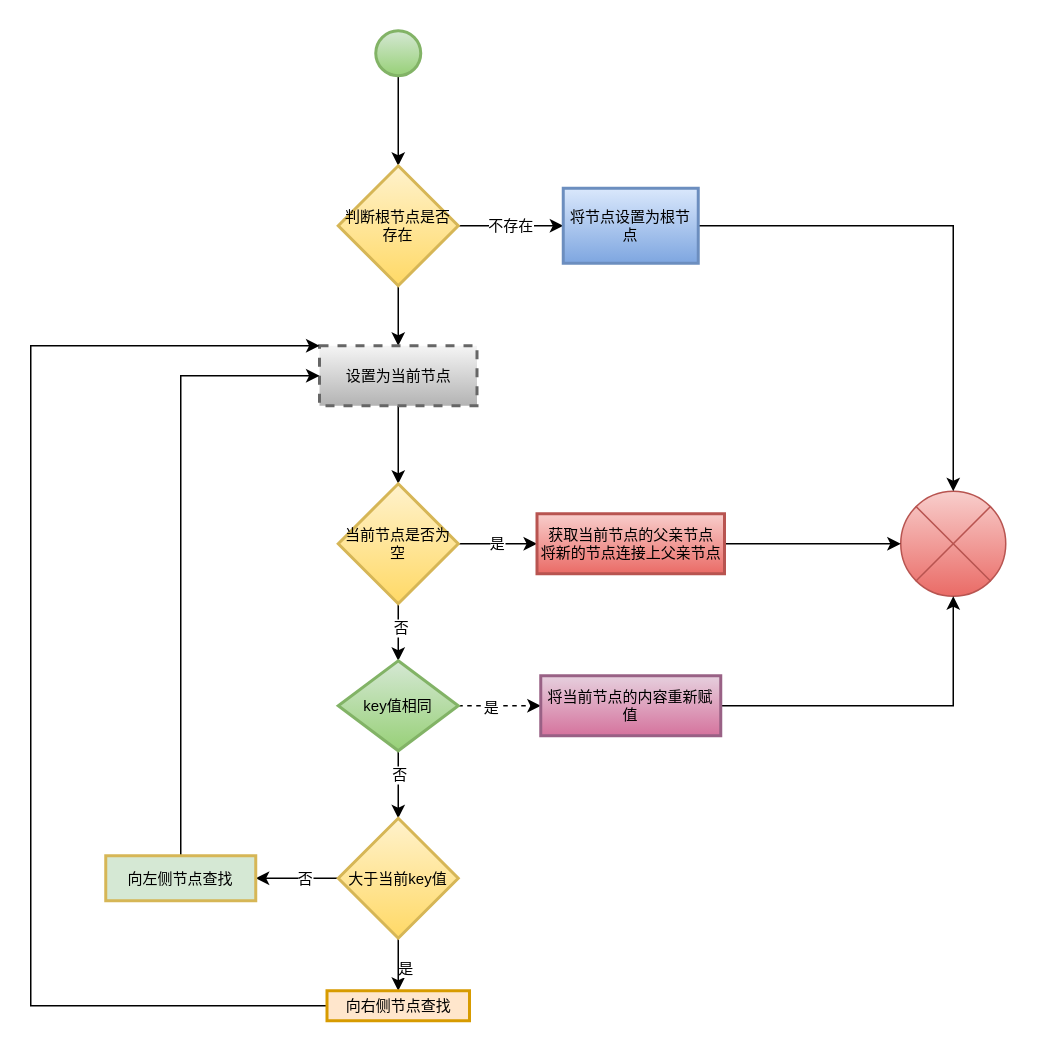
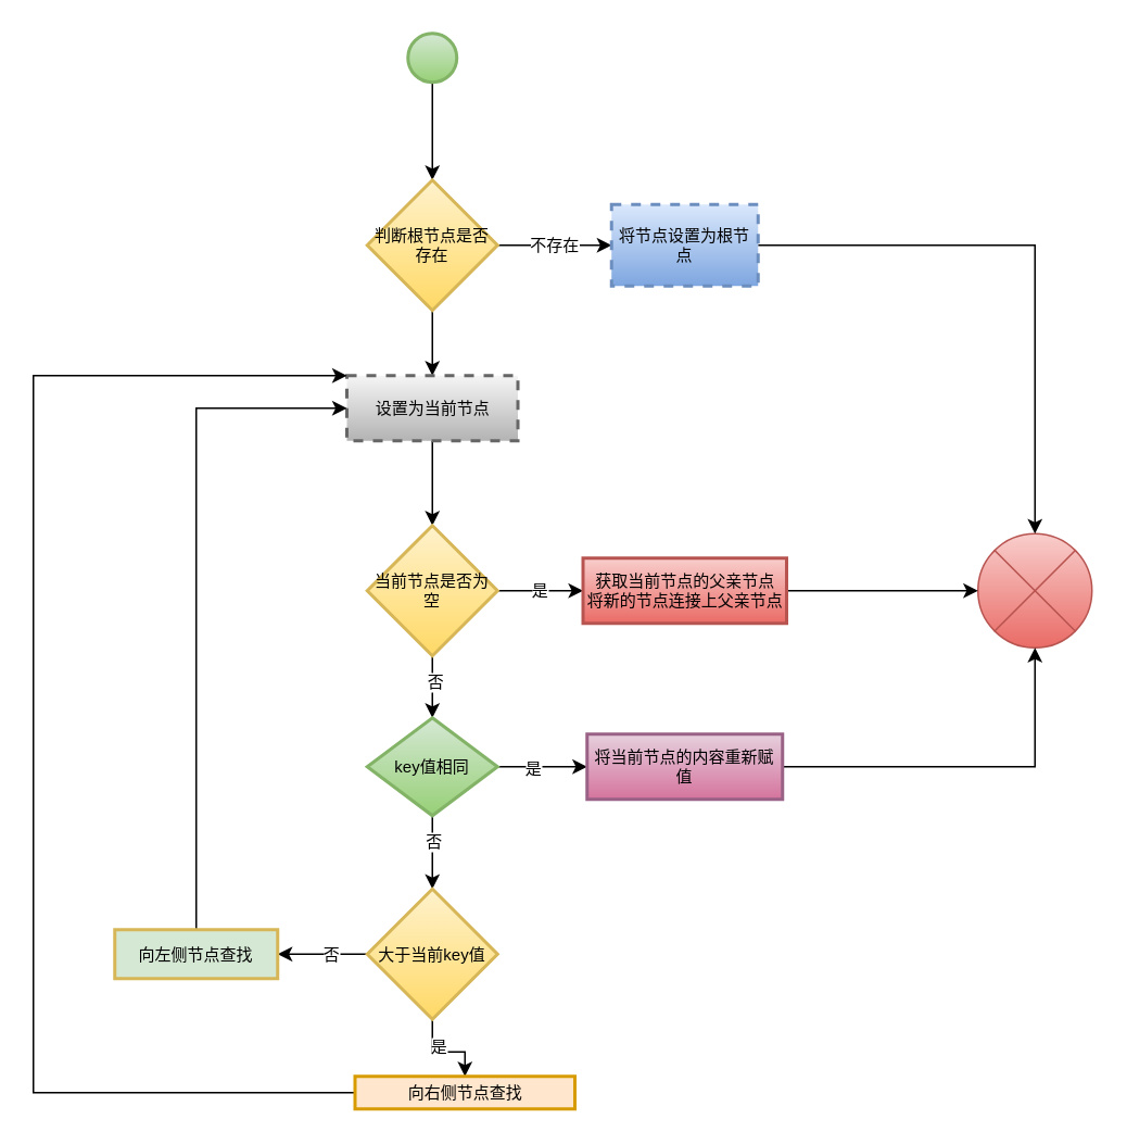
  <mxCell id="0" />
  <mxCell id="1" parent="0" />
  <mxCell id="2" value="" style="verticalLabelPosition=bottom;verticalAlign=top;html=1;shape=mxgraph.flowchart.or;fontSize=10;gradientColor=#ea6b66;fillColor=#f8cecc;strokeColor=#b85450;" vertex="1" parent="1"><mxGeometry x="600" y="327" width="70" height="70" as="geometry" /></mxCell>
  <mxCell id="3" value="" style="edgeStyle=orthogonalEdgeStyle;rounded=0;orthogonalLoop=1;jettySize=auto;html=1;fontSize=10;" edge="1" parent="1" source="4" target="7"><mxGeometry relative="1" as="geometry" /></mxCell>
  <mxCell id="4" value="" style="strokeWidth=2;html=1;shape=mxgraph.flowchart.start_2;whiteSpace=wrap;fontSize=10;gradientColor=#97d077;fillColor=#d5e8d4;strokeColor=#82b366;" vertex="1" parent="1"><mxGeometry x="250" y="20" width="30" height="30" as="geometry" /></mxCell>
  <mxCell id="5" value="不存在" style="edgeStyle=orthogonalEdgeStyle;rounded=0;orthogonalLoop=1;jettySize=auto;html=1;fontSize=10;" edge="1" parent="1" source="7" target="9"><mxGeometry relative="1" as="geometry" /></mxCell>
  <mxCell id="6" value="" style="edgeStyle=orthogonalEdgeStyle;rounded=0;orthogonalLoop=1;jettySize=auto;html=1;fontSize=10;" edge="1" parent="1" source="7" target="11"><mxGeometry relative="1" as="geometry" /></mxCell>
  <mxCell id="7" value="判断根节点是否存在" style="rhombus;whiteSpace=wrap;html=1;fontSize=10;strokeWidth=2;fillColor=#fff2cc;strokeColor=#d6b656;gradientColor=#ffd966;" vertex="1" parent="1"><mxGeometry x="225" y="110" width="80" height="80" as="geometry" /></mxCell>
  <mxCell id="8" style="edgeStyle=orthogonalEdgeStyle;rounded=0;orthogonalLoop=1;jettySize=auto;html=1;entryX=0.5;entryY=0;entryDx=0;entryDy=0;entryPerimeter=0;fontSize=10;" edge="1" parent="1" source="9" target="2"><mxGeometry relative="1" as="geometry" /></mxCell>
- <mxCell id="9" value="将节点设置为根节点" style="whiteSpace=wrap;html=1;fontSize=10;strokeWidth=2;gradientColor=#7ea6e0;fillColor=#dae8fc;strokeColor=#6c8ebf;" vertex="1" parent="1"><mxGeometry x="375" y="125" width="90" height="50" as="geometry" /></mxCell>
+ <mxCell id="9" value="将节点设置为根节点" style="whiteSpace=wrap;html=1;fontSize=10;strokeWidth=2;gradientColor=#7ea6e0;fillColor=#dae8fc;strokeColor=#6c8ebf;dashed=1;" vertex="1" parent="1"><mxGeometry x="375" y="125" width="90" height="50" as="geometry" /></mxCell>
  <mxCell id="10" value="" style="edgeStyle=orthogonalEdgeStyle;rounded=0;orthogonalLoop=1;jettySize=auto;html=1;fontSize=10;" edge="1" parent="1" source="11" target="15"><mxGeometry relative="1" as="geometry" /></mxCell>
  <mxCell id="11" value="设置为当前节点" style="whiteSpace=wrap;html=1;fontSize=10;strokeWidth=2;gradientColor=#b3b3b3;fillColor=#f5f5f5;strokeColor=#666666;dashed=1;" vertex="1" parent="1"><mxGeometry x="212.5" y="230" width="105" height="40" as="geometry" /></mxCell>
  <mxCell id="12" value="是" style="edgeStyle=orthogonalEdgeStyle;rounded=0;orthogonalLoop=1;jettySize=auto;html=1;fontSize=10;" edge="1" parent="1" source="15" target="17"><mxGeometry relative="1" as="geometry" /></mxCell>
  <mxCell id="13" value="" style="edgeStyle=orthogonalEdgeStyle;rounded=0;orthogonalLoop=1;jettySize=auto;html=1;fontSize=10;" edge="1" parent="1" source="15" target="22"><mxGeometry relative="1" as="geometry" /></mxCell>
  <mxCell id="14" value="否" style="edgeLabel;html=1;align=center;verticalAlign=middle;resizable=0;points=[];fontSize=10;" vertex="1" connectable="0" parent="13"><mxGeometry x="-0.286" y="1" relative="1" as="geometry"><mxPoint as="offset" /></mxGeometry></mxCell>
  <mxCell id="15" value="当前节点是否为空" style="rhombus;whiteSpace=wrap;html=1;fontSize=10;strokeWidth=2;gradientColor=#ffd966;fillColor=#fff2cc;strokeColor=#d6b656;" vertex="1" parent="1"><mxGeometry x="225" y="322" width="80" height="80" as="geometry" /></mxCell>
  <mxCell id="16" style="edgeStyle=orthogonalEdgeStyle;rounded=0;orthogonalLoop=1;jettySize=auto;html=1;entryX=0;entryY=0.5;entryDx=0;entryDy=0;entryPerimeter=0;fontSize=10;" edge="1" parent="1" source="17" target="2"><mxGeometry relative="1" as="geometry" /></mxCell>
  <mxCell id="17" value="获取当前节点的父亲节点&lt;br&gt;将新的节点连接上父亲节点" style="whiteSpace=wrap;html=1;fontSize=10;strokeWidth=2;gradientColor=#ea6b66;fillColor=#f8cecc;strokeColor=#b85450;" vertex="1" parent="1"><mxGeometry x="357.5" y="342" width="125" height="40" as="geometry" /></mxCell>
- <mxCell id="18" value="" style="edgeStyle=orthogonalEdgeStyle;rounded=0;orthogonalLoop=1;jettySize=auto;html=1;fontSize=10;dashed=1;" edge="1" parent="1" source="22" target="24"><mxGeometry relative="1" as="geometry" /></mxCell>
+ <mxCell id="18" value="" style="edgeStyle=orthogonalEdgeStyle;rounded=0;orthogonalLoop=1;jettySize=auto;html=1;fontSize=10;" edge="1" parent="1" source="22" target="24"><mxGeometry relative="1" as="geometry" /></mxCell>
  <mxCell id="19" value="是" style="edgeLabel;html=1;align=center;verticalAlign=middle;resizable=0;points=[];fontSize=10;" vertex="1" connectable="0" parent="18"><mxGeometry x="-0.236" relative="1" as="geometry"><mxPoint as="offset" /></mxGeometry></mxCell>
  <mxCell id="20" value="" style="edgeStyle=orthogonalEdgeStyle;rounded=0;orthogonalLoop=1;jettySize=auto;html=1;fontSize=10;" edge="1" parent="1" source="22" target="29"><mxGeometry relative="1" as="geometry" /></mxCell>
  <mxCell id="21" value="否" style="edgeLabel;html=1;align=center;verticalAlign=middle;resizable=0;points=[];fontSize=10;" vertex="1" connectable="0" parent="20"><mxGeometry x="-0.32" relative="1" as="geometry"><mxPoint as="offset" /></mxGeometry></mxCell>
  <mxCell id="22" value="key值相同" style="rhombus;whiteSpace=wrap;html=1;fontSize=10;strokeWidth=2;gradientColor=#97d077;fillColor=#d5e8d4;strokeColor=#82b366;" vertex="1" parent="1"><mxGeometry x="225" y="440" width="80" height="60" as="geometry" /></mxCell>
  <mxCell id="23" style="edgeStyle=orthogonalEdgeStyle;rounded=0;orthogonalLoop=1;jettySize=auto;html=1;entryX=0.5;entryY=1;entryDx=0;entryDy=0;entryPerimeter=0;fontSize=10;" edge="1" parent="1" source="24" target="2"><mxGeometry relative="1" as="geometry" /></mxCell>
  <mxCell id="24" value="将当前节点的内容重新赋值" style="whiteSpace=wrap;html=1;fontSize=10;strokeWidth=2;gradientColor=#d5739d;fillColor=#e6d0de;strokeColor=#996185;" vertex="1" parent="1"><mxGeometry x="360" y="450" width="120" height="40" as="geometry" /></mxCell>
  <mxCell id="25" value="" style="edgeStyle=orthogonalEdgeStyle;rounded=0;orthogonalLoop=1;jettySize=auto;html=1;fontSize=10;entryX=0.5;entryY=0;entryDx=0;entryDy=0;" edge="1" parent="1" source="29" target="31"><mxGeometry relative="1" as="geometry" /></mxCell>
  <mxCell id="26" value="是" style="edgeLabel;html=1;align=center;verticalAlign=middle;resizable=0;points=[];fontSize=10;" vertex="1" connectable="0" parent="25"><mxGeometry x="-0.16" y="4" relative="1" as="geometry"><mxPoint as="offset" /></mxGeometry></mxCell>
  <mxCell id="27" value="" style="edgeStyle=orthogonalEdgeStyle;rounded=0;orthogonalLoop=1;jettySize=auto;html=1;fontSize=10;" edge="1" parent="1" source="29" target="33"><mxGeometry relative="1" as="geometry" /></mxCell>
  <mxCell id="28" value="否" style="edgeLabel;html=1;align=center;verticalAlign=middle;resizable=0;points=[];fontSize=10;" vertex="1" connectable="0" parent="27"><mxGeometry x="-0.164" y="-1" relative="1" as="geometry"><mxPoint as="offset" /></mxGeometry></mxCell>
  <mxCell id="29" value="大于当前key值" style="rhombus;whiteSpace=wrap;html=1;fontSize=10;strokeWidth=2;gradientColor=#ffd966;fillColor=#fff2cc;strokeColor=#d6b656;" vertex="1" parent="1"><mxGeometry x="225" y="545" width="80" height="80" as="geometry" /></mxCell>
  <mxCell id="30" style="edgeStyle=orthogonalEdgeStyle;rounded=0;orthogonalLoop=1;jettySize=auto;html=1;fontSize=10;entryX=0;entryY=0;entryDx=0;entryDy=0;exitX=0;exitY=0.5;exitDx=0;exitDy=0;" edge="1" parent="1" source="31" target="11"><mxGeometry relative="1" as="geometry"><mxPoint x="-20" y="330" as="targetPoint" /><Array as="points"><mxPoint x="20" y="670" /><mxPoint x="20" y="230" /></Array></mxGeometry></mxCell>
- <mxCell id="31" value="向右侧节点查找" style="whiteSpace=wrap;html=1;fontSize=10;strokeWidth=2;fillColor=#ffe6cc;strokeColor=#d79b00;" vertex="1" parent="1"><mxGeometry x="217.5" y="660" width="95" height="20" as="geometry" /></mxCell>
+ <mxCell id="31" value="向右侧节点查找" style="whiteSpace=wrap;html=1;fontSize=10;strokeWidth=2;fillColor=#ffe6cc;strokeColor=#d79b00;" vertex="1" parent="1"><mxGeometry x="217.5" y="660" width="135" height="20" as="geometry" /></mxCell>
  <mxCell id="32" style="edgeStyle=orthogonalEdgeStyle;rounded=0;orthogonalLoop=1;jettySize=auto;html=1;entryX=0;entryY=0.5;entryDx=0;entryDy=0;fontSize=10;" edge="1" parent="1" source="33" target="11"><mxGeometry relative="1" as="geometry"><Array as="points"><mxPoint x="120" y="250" /></Array></mxGeometry></mxCell>
  <mxCell id="33" value="向左侧节点查找" style="whiteSpace=wrap;html=1;fontSize=10;strokeWidth=2;fillColor=#d5e8d4;strokeColor=#d6b656;" vertex="1" parent="1"><mxGeometry x="70" y="570" width="100" height="30" as="geometry" /></mxCell>
